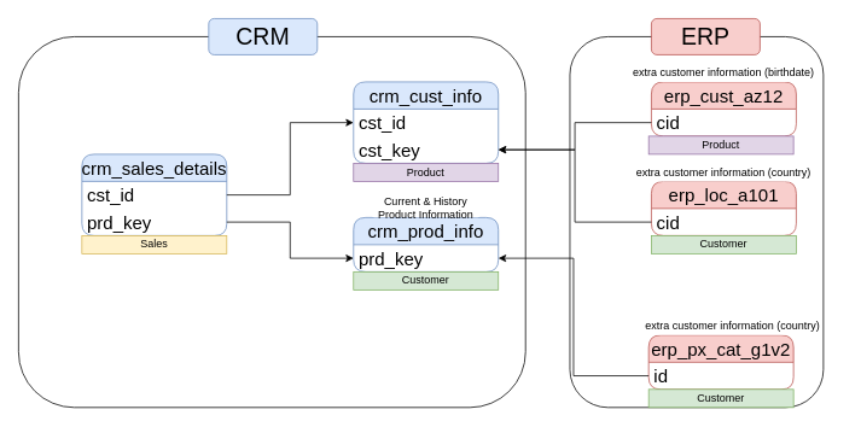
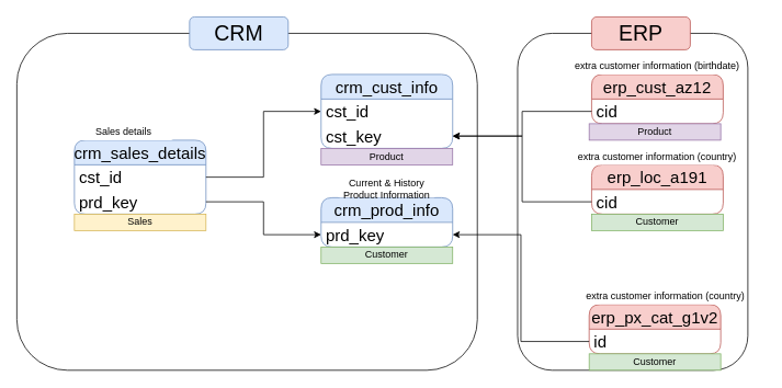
  <mxCell id="0" />
  <mxCell id="1" parent="0" />
  <mxCell id="2" value="" style="rounded=1;whiteSpace=wrap;html=1;fillColor=none;" vertex="1" parent="1"><mxGeometry x="20" width="560" height="410" as="geometry" y="40" /></mxCell>
  <mxCell id="3" value="crm_cust_info" style="swimlane;fontStyle=0;childLayout=stackLayout;horizontal=1;startSize=30;horizontalStack=0;resizeParent=1;resizeParentMax=0;resizeLast=0;collapsible=1;marginBottom=0;whiteSpace=wrap;html=1;fillColor=#dae8fc;strokeColor=#6c8ebf;fontSize=20;rounded=1;" vertex="1" parent="1"><mxGeometry x="390" y="90" width="160" height="90" as="geometry" /></mxCell>
  <mxCell id="4" value="cst_id" style="text;strokeColor=none;fillColor=none;align=left;verticalAlign=middle;spacingLeft=4;spacingRight=4;overflow=hidden;points=[[0,0.5],[1,0.5]];portConstraint=eastwest;rotatable=0;whiteSpace=wrap;html=1;fontSize=20;" vertex="1" parent="3"><mxGeometry y="30" width="160" height="30" as="geometry" /></mxCell>
  <mxCell id="5" value="cst_key" style="text;strokeColor=none;fillColor=none;align=left;verticalAlign=middle;spacingLeft=4;spacingRight=4;overflow=hidden;points=[[0,0.5],[1,0.5]];portConstraint=eastwest;rotatable=0;whiteSpace=wrap;html=1;fontSize=20;" vertex="1" parent="3"><mxGeometry y="60" width="160" height="30" as="geometry" /></mxCell>
  <mxCell id="6" value="crm_prod_info" style="swimlane;fontStyle=0;childLayout=stackLayout;horizontal=1;startSize=30;horizontalStack=0;resizeParent=1;resizeParentMax=0;resizeLast=0;collapsible=1;marginBottom=0;whiteSpace=wrap;html=1;fillColor=#dae8fc;strokeColor=#6c8ebf;fontSize=20;rounded=1;" vertex="1" parent="1"><mxGeometry x="390" y="240" width="160" height="60" as="geometry" /></mxCell>
  <mxCell id="7" value="prd_key" style="text;strokeColor=none;fillColor=none;align=left;verticalAlign=middle;spacingLeft=4;spacingRight=4;overflow=hidden;points=[[0,0.5],[1,0.5]];portConstraint=eastwest;rotatable=0;whiteSpace=wrap;html=1;fontSize=20;" vertex="1" parent="6"><mxGeometry y="30" width="160" height="30" as="geometry" /></mxCell>
  <mxCell id="8" value="Current &amp;amp; History Product Information" style="rounded=1;whiteSpace=wrap;html=1;strokeColor=none;" vertex="1" parent="1"><mxGeometry x="410" y="220" width="120" height="20" as="geometry" /></mxCell>
  <mxCell id="9" value="crm_sales_details" style="swimlane;fontStyle=0;childLayout=stackLayout;horizontal=1;startSize=30;horizontalStack=0;resizeParent=1;resizeParentMax=0;resizeLast=0;collapsible=1;marginBottom=0;whiteSpace=wrap;html=1;fillColor=#dae8fc;strokeColor=#6c8ebf;fontSize=20;rounded=1;" vertex="1" parent="1"><mxGeometry x="90" y="170" width="160" height="90" as="geometry" /></mxCell>
  <mxCell id="10" value="cst_id" style="text;strokeColor=none;fillColor=none;align=left;verticalAlign=middle;spacingLeft=4;spacingRight=4;overflow=hidden;points=[[0,0.5],[1,0.5]];portConstraint=eastwest;rotatable=0;whiteSpace=wrap;html=1;fontSize=20;" vertex="1" parent="9"><mxGeometry y="30" width="160" height="30" as="geometry" /></mxCell>
  <mxCell id="11" value="prd_key" style="text;strokeColor=none;fillColor=none;align=left;verticalAlign=middle;spacingLeft=4;spacingRight=4;overflow=hidden;points=[[0,0.5],[1,0.5]];portConstraint=eastwest;rotatable=0;whiteSpace=wrap;html=1;fontSize=20;" vertex="1" parent="9"><mxGeometry y="60" width="160" height="30" as="geometry" /></mxCell>
+ <mxCell id="12" value="Sales details" style="rounded=1;whiteSpace=wrap;html=1;strokeColor=none;" vertex="1" parent="1"><mxGeometry x="90" y="150" width="120" height="20" as="geometry" /></mxCell>
  <mxCell id="13" style="edgeStyle=orthogonalEdgeStyle;rounded=0;orthogonalLoop=1;jettySize=auto;html=1;entryX=0;entryY=0.5;entryDx=0;entryDy=0;" edge="1" parent="1" source="10" target="4"><mxGeometry relative="1" as="geometry" /></mxCell>
  <mxCell id="14" style="edgeStyle=orthogonalEdgeStyle;rounded=0;orthogonalLoop=1;jettySize=auto;html=1;entryX=0;entryY=0.5;entryDx=0;entryDy=0;" edge="1" parent="1" source="11" target="7"><mxGeometry relative="1" as="geometry" /></mxCell>
  <mxCell id="15" value="erp_cust_az12" style="swimlane;fontStyle=0;childLayout=stackLayout;horizontal=1;startSize=30;horizontalStack=0;resizeParent=1;resizeParentMax=0;resizeLast=0;collapsible=1;marginBottom=0;whiteSpace=wrap;html=1;fillColor=#f8cecc;strokeColor=#b85450;fontSize=20;rounded=1;" vertex="1" parent="1"><mxGeometry x="719" y="90" width="160" height="60" as="geometry" /></mxCell>
  <mxCell id="16" value="cid" style="text;strokeColor=none;fillColor=none;align=left;verticalAlign=middle;spacingLeft=4;spacingRight=4;overflow=hidden;points=[[0,0.5],[1,0.5]];portConstraint=eastwest;rotatable=0;whiteSpace=wrap;html=1;fontSize=20;" vertex="1" parent="15"><mxGeometry y="30" width="160" height="30" as="geometry" /></mxCell>
  <mxCell id="17" value="extra customer information (birthdate)" style="rounded=1;whiteSpace=wrap;html=1;strokeColor=none;" vertex="1" parent="1"><mxGeometry x="679" y="70" width="240" height="20" as="geometry" /></mxCell>
  <mxCell id="18" style="edgeStyle=orthogonalEdgeStyle;rounded=0;orthogonalLoop=1;jettySize=auto;html=1;entryX=1;entryY=0.5;entryDx=0;entryDy=0;" edge="1" parent="1" source="16" target="5"><mxGeometry relative="1" as="geometry" /></mxCell>
- <mxCell id="19" value="erp_loc_a101" style="swimlane;fontStyle=0;childLayout=stackLayout;horizontal=1;startSize=30;horizontalStack=0;resizeParent=1;resizeParentMax=0;resizeLast=0;collapsible=1;marginBottom=0;whiteSpace=wrap;html=1;fillColor=#f8cecc;strokeColor=#b85450;fontSize=20;rounded=1;" vertex="1" parent="1"><mxGeometry x="719" y="200" width="160" height="60" as="geometry" /></mxCell>
+ <mxCell id="19" value="erp_loc_a191" style="swimlane;fontStyle=0;childLayout=stackLayout;horizontal=1;startSize=30;horizontalStack=0;resizeParent=1;resizeParentMax=0;resizeLast=0;collapsible=1;marginBottom=0;whiteSpace=wrap;html=1;fillColor=#f8cecc;strokeColor=#b85450;fontSize=20;rounded=1;" vertex="1" parent="1"><mxGeometry x="719" y="200" width="160" height="60" as="geometry" /></mxCell>
  <mxCell id="20" value="cid" style="text;strokeColor=none;fillColor=none;align=left;verticalAlign=middle;spacingLeft=4;spacingRight=4;overflow=hidden;points=[[0,0.5],[1,0.5]];portConstraint=eastwest;rotatable=0;whiteSpace=wrap;html=1;fontSize=20;" vertex="1" parent="19"><mxGeometry y="30" width="160" height="30" as="geometry" /></mxCell>
  <mxCell id="21" value="extra customer information (country)" style="rounded=1;whiteSpace=wrap;html=1;strokeColor=none;" vertex="1" parent="1"><mxGeometry x="679" y="180" width="240" height="20" as="geometry" /></mxCell>
  <mxCell id="22" style="edgeStyle=orthogonalEdgeStyle;rounded=0;orthogonalLoop=1;jettySize=auto;html=1;entryX=1;entryY=0.5;entryDx=0;entryDy=0;" edge="1" parent="1" source="20" target="5"><mxGeometry relative="1" as="geometry" /></mxCell>
  <mxCell id="23" value="erp_px_cat_g1v2" style="swimlane;fontStyle=0;childLayout=stackLayout;horizontal=1;startSize=30;horizontalStack=0;resizeParent=1;resizeParentMax=0;resizeLast=0;collapsible=1;marginBottom=0;whiteSpace=wrap;html=1;fillColor=#f8cecc;strokeColor=#b85450;fontSize=20;rounded=1;" vertex="1" parent="1"><mxGeometry x="716" y="370" width="160" height="60" as="geometry" /></mxCell>
  <mxCell id="24" value="id" style="text;strokeColor=none;fillColor=none;align=left;verticalAlign=middle;spacingLeft=4;spacingRight=4;overflow=hidden;points=[[0,0.5],[1,0.5]];portConstraint=eastwest;rotatable=0;whiteSpace=wrap;html=1;fontSize=20;" vertex="1" parent="23"><mxGeometry y="30" width="160" height="30" as="geometry" /></mxCell>
  <mxCell id="25" value="extra customer information (country)" style="rounded=1;whiteSpace=wrap;html=1;strokeColor=none;" vertex="1" parent="1"><mxGeometry x="689" y="350" width="240" height="20" as="geometry" /></mxCell>
  <mxCell id="26" style="edgeStyle=orthogonalEdgeStyle;rounded=0;orthogonalLoop=1;jettySize=auto;html=1;entryX=1;entryY=0.5;entryDx=0;entryDy=0;" edge="1" parent="1" source="24" target="7"><mxGeometry relative="1" as="geometry" /></mxCell>
  <mxCell id="27" value="&lt;font style=&quot;font-size: 26px;&quot;&gt;CRM&lt;/font&gt;" style="rounded=1;whiteSpace=wrap;html=1;fillColor=#dae8fc;strokeColor=#6c8ebf;" vertex="1" parent="1"><mxGeometry x="230" y="20" width="120" height="40" as="geometry" /></mxCell>
  <mxCell id="28" value="" style="rounded=1;whiteSpace=wrap;html=1;fillColor=none;" vertex="1" parent="1"><mxGeometry x="629" width="280" height="410" as="geometry" y="40" /></mxCell>
  <mxCell id="29" value="&lt;font style=&quot;font-size: 26px;&quot;&gt;ERP&lt;/font&gt;" style="rounded=1;whiteSpace=wrap;html=1;fillColor=#f8cecc;strokeColor=#b85450;" vertex="1" parent="1"><mxGeometry x="719" y="20" width="120" height="40" as="geometry" /></mxCell>
  <mxCell id="30" value="Product" style="rounded=0;whiteSpace=wrap;html=1;fillColor=#e1d5e7;strokeColor=#9673a6;" vertex="1" parent="1"><mxGeometry x="390" y="180" width="160" height="20" as="geometry" /></mxCell>
  <mxCell id="31" value="Product" style="rounded=0;whiteSpace=wrap;html=1;fillColor=#e1d5e7;strokeColor=#9673a6;" vertex="1" parent="1"><mxGeometry x="716" y="150" width="160" height="20" as="geometry" /></mxCell>
  <mxCell id="32" value="Customer" style="rounded=0;whiteSpace=wrap;html=1;fillColor=#d5e8d4;strokeColor=#82b366;" vertex="1" parent="1"><mxGeometry x="390" y="300" width="160" height="20" as="geometry" /></mxCell>
  <mxCell id="33" value="Customer" style="rounded=0;whiteSpace=wrap;html=1;fillColor=#d5e8d4;strokeColor=#82b366;" vertex="1" parent="1"><mxGeometry x="719" y="260" width="160" height="20" as="geometry" /></mxCell>
  <mxCell id="34" value="Customer" style="rounded=0;whiteSpace=wrap;html=1;fillColor=#d5e8d4;strokeColor=#82b366;" vertex="1" parent="1"><mxGeometry x="716" y="430" width="160" height="20" as="geometry" /></mxCell>
  <mxCell id="35" value="Sales" style="rounded=0;whiteSpace=wrap;html=1;fillColor=#fff2cc;strokeColor=#d6b656;" vertex="1" parent="1"><mxGeometry x="90" y="260" width="160" height="20" as="geometry" /></mxCell>
